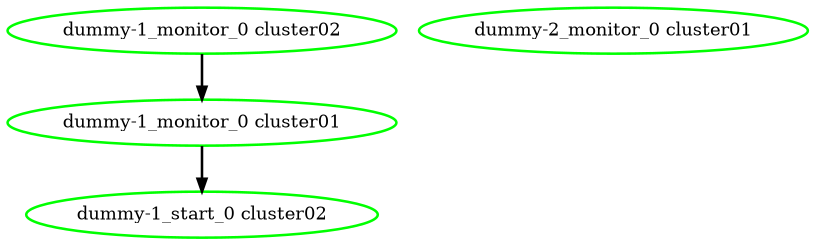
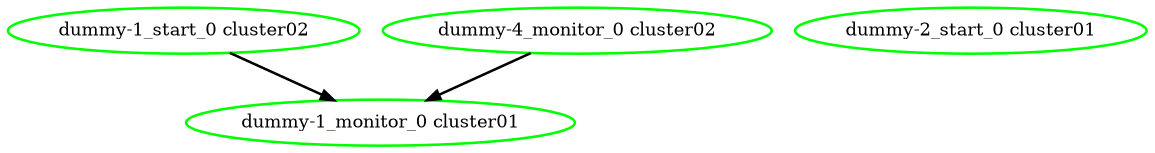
  digraph {
    node [color=green fontcolor=black style=bold]
    edge [style=bold]
    "dummy-1_monitor_0 cluster01"
    "dummy-1_start_0 cluster02"
-   "dummy-1_monitor_0 cluster02"
-   "dummy-2_monitor_0 cluster01"
-   "dummy-1_monitor_0 cluster01" -> "dummy-1_start_0 cluster02"
+   "dummy-1_monitor_0 cluster02" [label="dummy-4_monitor_0 cluster02"]
+   "dummy-2_monitor_0 cluster01" [label="dummy-2_start_0 cluster01"]
+   "dummy-1_start_0 cluster02" -> "dummy-1_monitor_0 cluster01"
    "dummy-1_monitor_0 cluster02" -> "dummy-1_monitor_0 cluster01"
  }
